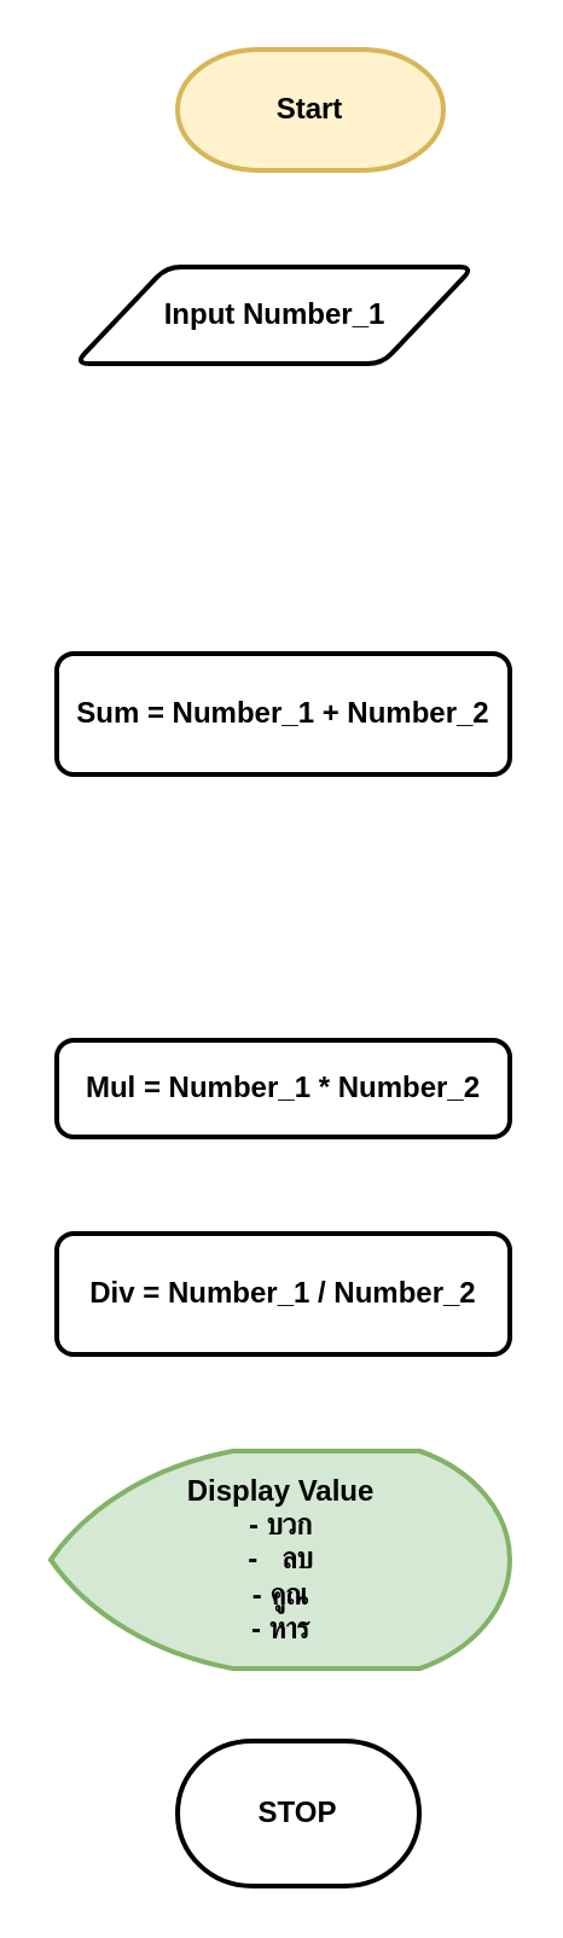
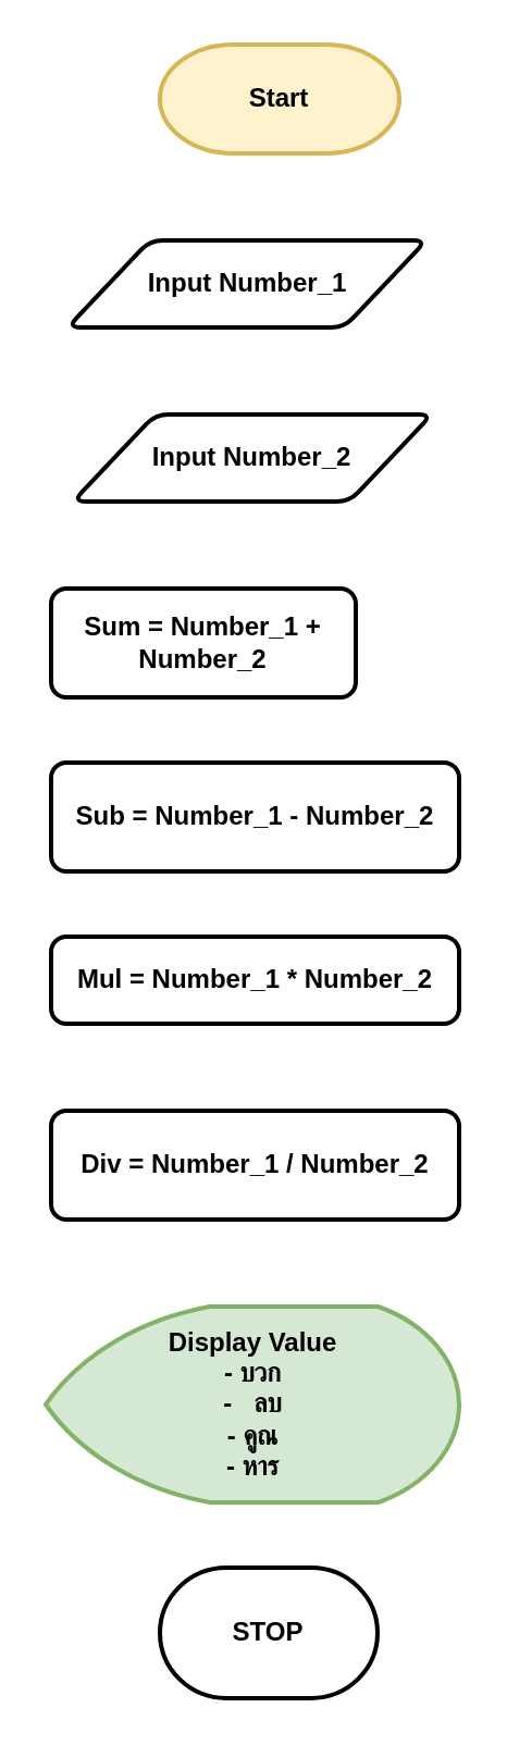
  <mxCell id="0" />
  <mxCell id="1" parent="0" />
  <mxCell id="2" value="Start" style="strokeWidth=2;html=1;shape=mxgraph.flowchart.terminator;whiteSpace=wrap;fontStyle=1;fillColor=#fff2cc;strokeColor=#d6b656;" vertex="1" parent="1"><mxGeometry x="73" y="20" width="110" height="50" as="geometry" /></mxCell>
  <mxCell id="3" value="Input Number_1" style="shape=parallelogram;html=1;strokeWidth=2;perimeter=parallelogramPerimeter;whiteSpace=wrap;rounded=1;arcSize=12;size=0.23;fontStyle=1" vertex="1" parent="1"><mxGeometry x="30.5" y="110" width="165" height="40" as="geometry" /></mxCell>
- <mxCell id="5" value="Sum = Number_1 + Number_2" style="rounded=1;whiteSpace=wrap;html=1;absoluteArcSize=1;arcSize=14;strokeWidth=2;fontStyle=1" vertex="1" parent="1"><mxGeometry x="23" y="270" width="187.5" height="50" as="geometry" /></mxCell>
+ <mxCell id="4" value="Input Number_2" style="shape=parallelogram;html=1;strokeWidth=2;perimeter=parallelogramPerimeter;whiteSpace=wrap;rounded=1;arcSize=12;size=0.23;fontStyle=1" vertex="1" parent="1"><mxGeometry x="33" y="190" width="165" height="40" as="geometry" /></mxCell>
+ <mxCell id="5" value="Sum = Number_1 + Number_2" style="rounded=1;whiteSpace=wrap;html=1;absoluteArcSize=1;arcSize=14;strokeWidth=2;fontStyle=1" vertex="1" parent="1"><mxGeometry x="23" y="270" width="140" height="50" as="geometry" /></mxCell>
+ <mxCell id="6" value="Sub = Number_1 - Number_2" style="rounded=1;whiteSpace=wrap;html=1;absoluteArcSize=1;arcSize=14;strokeWidth=2;fontStyle=1" vertex="1" parent="1"><mxGeometry x="23" y="350" width="187.5" height="50" as="geometry" /></mxCell>
  <mxCell id="7" value="Mul = Number_1 * Number_2" style="rounded=1;whiteSpace=wrap;html=1;absoluteArcSize=1;arcSize=14;strokeWidth=2;fontStyle=1" vertex="1" parent="1"><mxGeometry x="23" y="430" width="187.5" height="40" as="geometry" /></mxCell>
  <mxCell id="8" value="Div = Number_1 / Number_2" style="rounded=1;whiteSpace=wrap;html=1;absoluteArcSize=1;arcSize=14;strokeWidth=2;fontStyle=1" vertex="1" parent="1"><mxGeometry x="23" y="510" width="187.5" height="50" as="geometry" /></mxCell>
  <mxCell id="9" value="Display Value&lt;br&gt;- บวก&lt;br&gt;-&amp;nbsp; &amp;nbsp;ลบ&lt;br&gt;- คูณ&lt;br&gt;- หาร" style="strokeWidth=2;html=1;shape=mxgraph.flowchart.display;whiteSpace=wrap;fontStyle=1;fillColor=#d5e8d4;strokeColor=#82b366;" vertex="1" parent="1"><mxGeometry x="20.5" y="600" width="190" height="90" as="geometry" /></mxCell>
  <mxCell id="10" value="STOP" style="strokeWidth=2;html=1;shape=mxgraph.flowchart.terminator;whiteSpace=wrap;fontStyle=1" vertex="1" parent="1"><mxGeometry x="73" y="720" width="100" height="60" as="geometry" /></mxCell>
